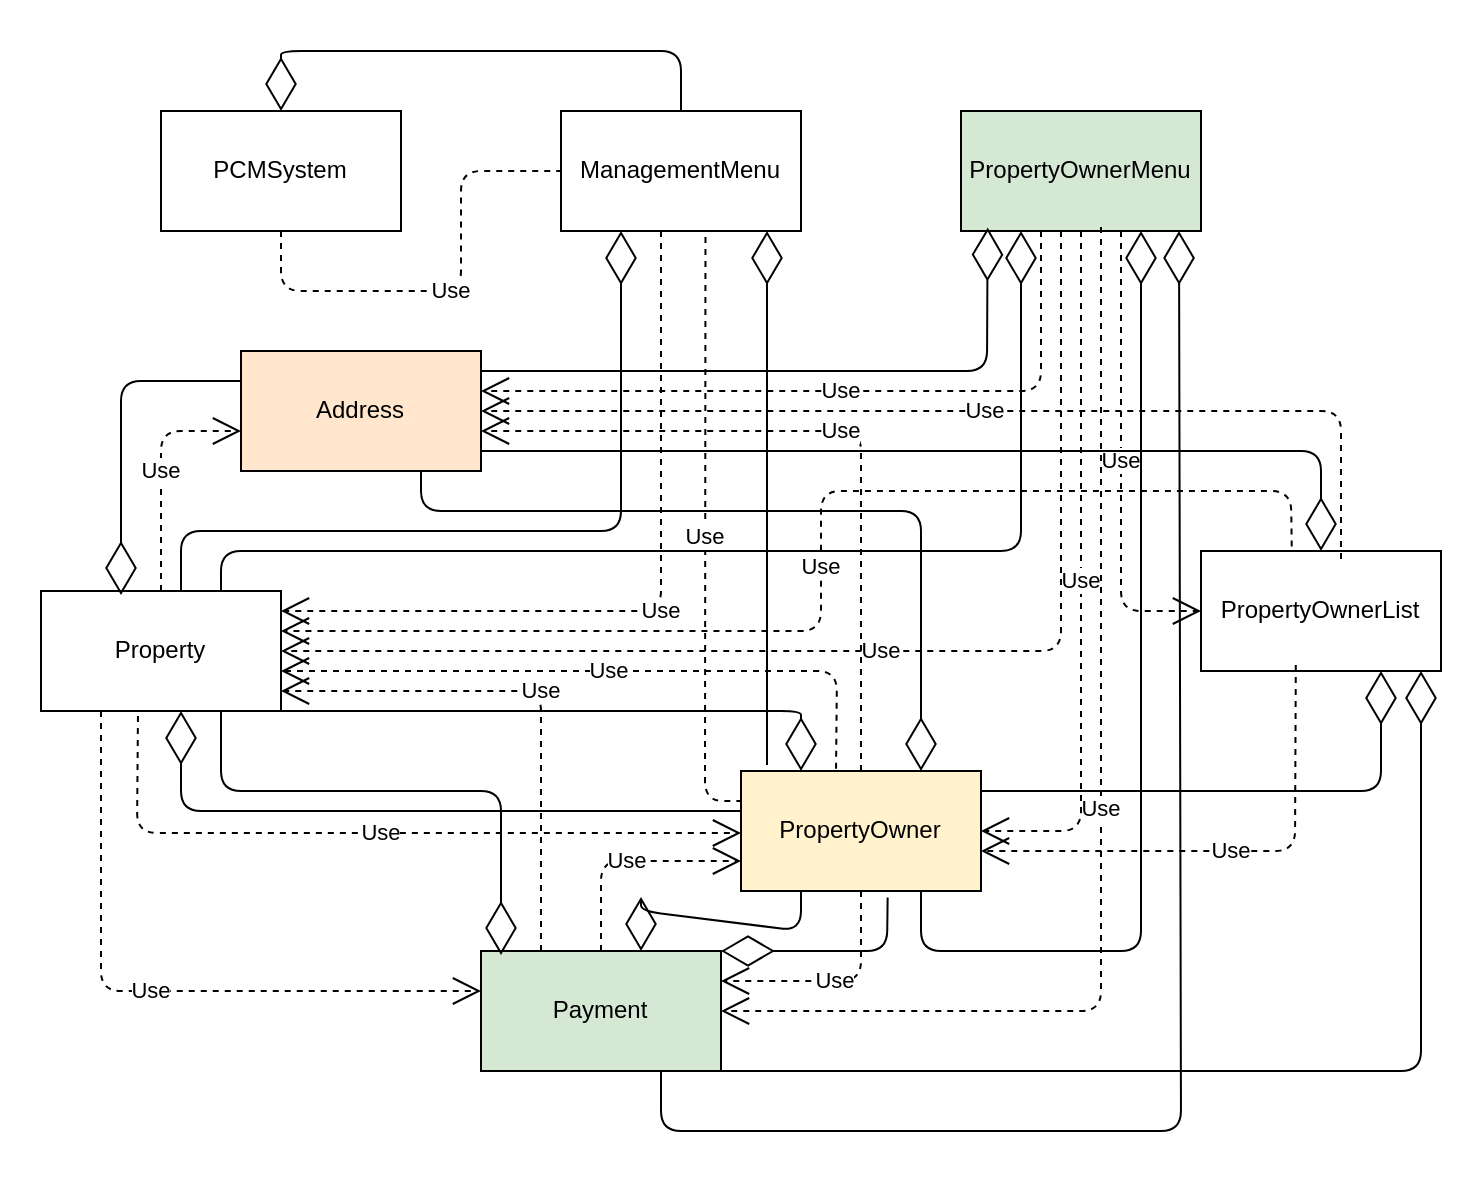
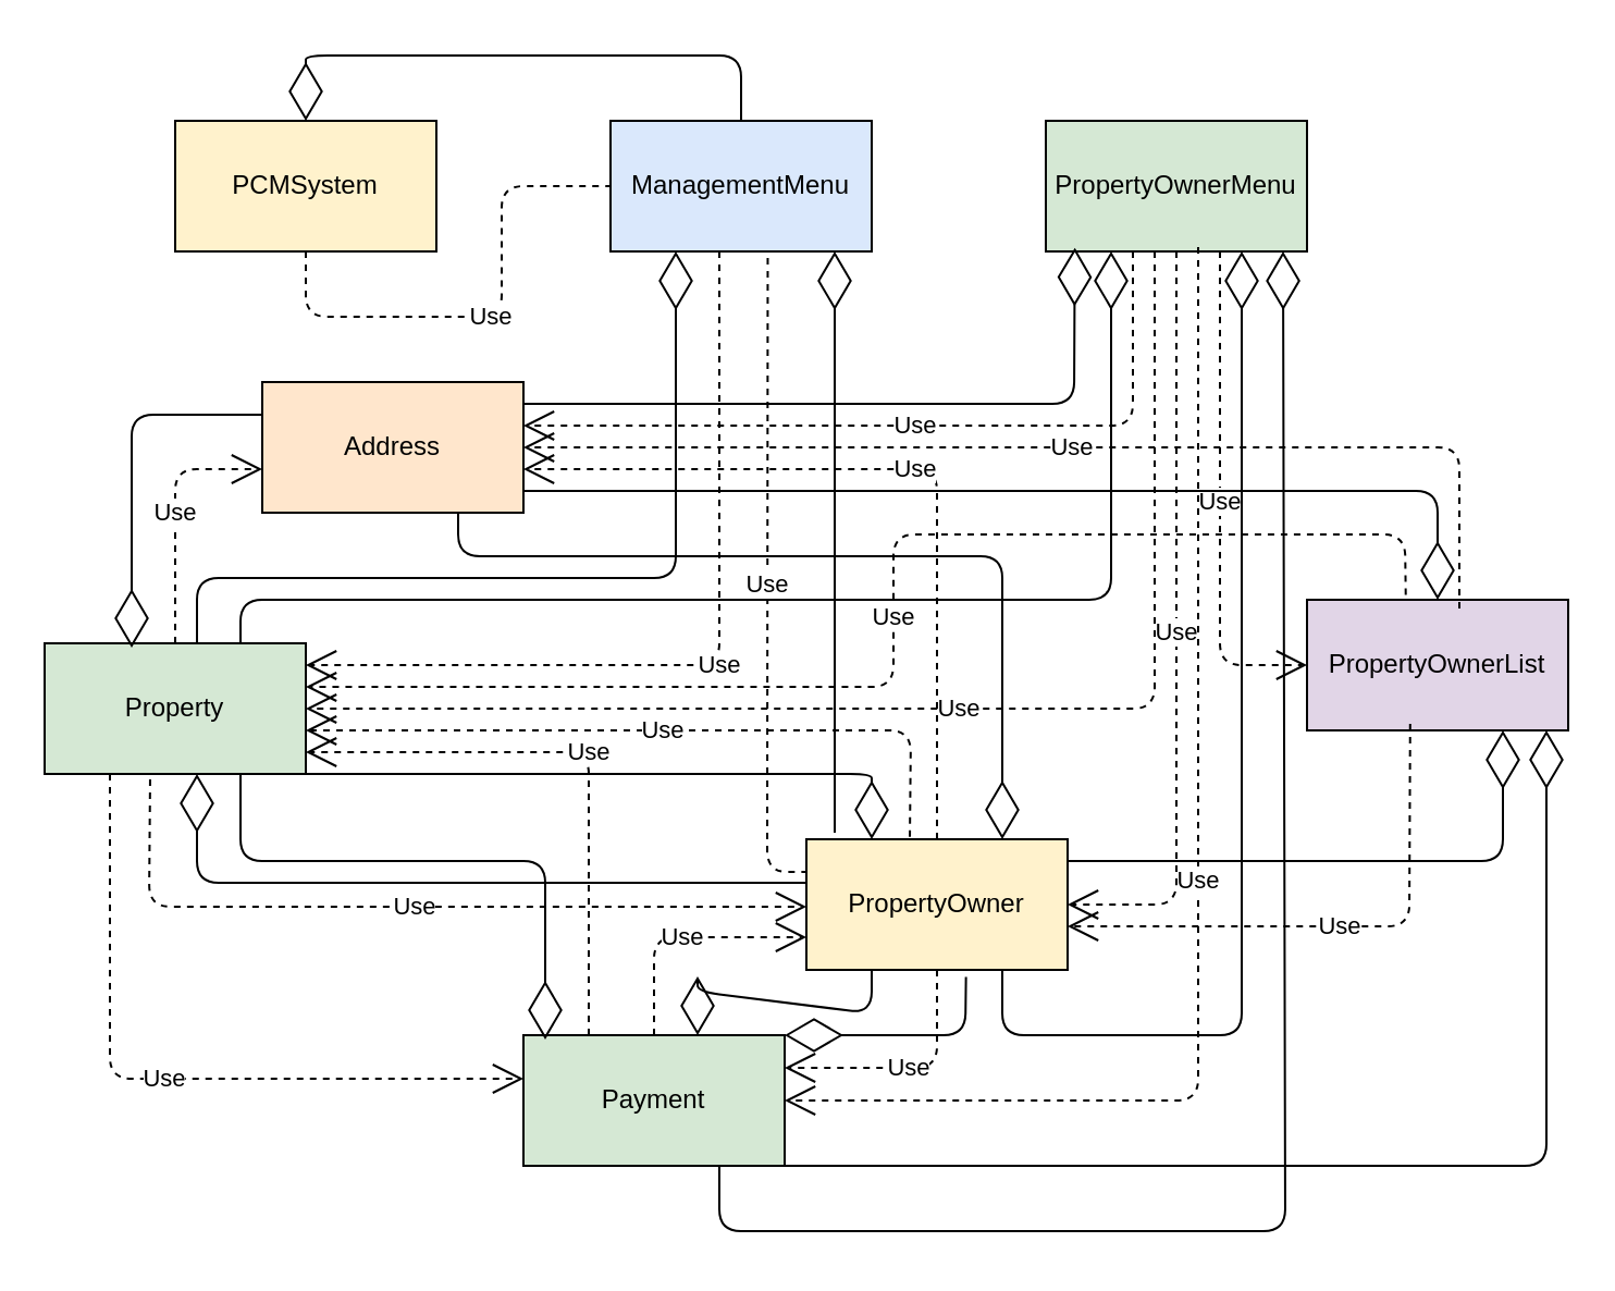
  <mxCell id="0" />
  <mxCell id="1" parent="0" />
  <mxCell id="2" value="Address" style="rounded=0;whiteSpace=wrap;html=1;fillColor=#ffe6cc;" parent="1" vertex="1"><mxGeometry x="120" y="170" width="120" height="60" as="geometry" /></mxCell>
  <mxCell id="3" value="Payment" style="rounded=0;whiteSpace=wrap;html=1;fillColor=#d5e8d4;" parent="1" vertex="1"><mxGeometry x="240" y="470" width="120" height="60" as="geometry" /></mxCell>
  <mxCell id="4" value="PropertyOwner" style="rounded=0;whiteSpace=wrap;html=1;fillColor=#fff2cc;" parent="1" vertex="1"><mxGeometry x="370" y="380" width="120" height="60" as="geometry" /></mxCell>
- <mxCell id="5" value="Property" style="rounded=0;whiteSpace=wrap;html=1;" parent="1" vertex="1"><mxGeometry x="20" y="290" width="120" height="60" as="geometry" /></mxCell>
- <mxCell id="6" value="PropertyOwnerList" style="rounded=0;whiteSpace=wrap;html=1;" parent="1" vertex="1"><mxGeometry x="600" y="270" width="120" height="60" as="geometry" /></mxCell>
- <mxCell id="7" value="PCMSystem" style="rounded=0;whiteSpace=wrap;html=1;" parent="1" vertex="1"><mxGeometry x="80" y="50" width="120" height="60" as="geometry" /></mxCell>
- <mxCell id="8" value="ManagementMenu" style="rounded=0;whiteSpace=wrap;html=1;" parent="1" vertex="1"><mxGeometry x="280" y="50" width="120" height="60" as="geometry" /></mxCell>
+ <mxCell id="5" value="Property" style="rounded=0;whiteSpace=wrap;html=1;fillColor=#d5e8d4;" parent="1" vertex="1"><mxGeometry x="20" y="290" width="120" height="60" as="geometry" /></mxCell>
+ <mxCell id="6" value="PropertyOwnerList" style="rounded=0;whiteSpace=wrap;html=1;fillColor=#e1d5e7;" parent="1" vertex="1"><mxGeometry x="600" y="270" width="120" height="60" as="geometry" /></mxCell>
+ <mxCell id="7" value="PCMSystem" style="rounded=0;whiteSpace=wrap;html=1;fillColor=#fff2cc;" parent="1" vertex="1"><mxGeometry x="80" y="50" width="120" height="60" as="geometry" /></mxCell>
+ <mxCell id="8" value="ManagementMenu" style="rounded=0;whiteSpace=wrap;html=1;fillColor=#dae8fc;" parent="1" vertex="1"><mxGeometry x="280" y="50" width="120" height="60" as="geometry" /></mxCell>
  <mxCell id="9" value="PropertyOwnerMenu" style="rounded=0;whiteSpace=wrap;html=1;fillColor=#d5e8d4;" parent="1" vertex="1"><mxGeometry x="480" y="50" width="120" height="60" as="geometry" /></mxCell>
  <mxCell id="10" value="Use" style="endArrow=none;endSize=12;dashed=1;html=1;exitX=0.5;exitY=1;exitDx=0;exitDy=0;entryX=0;entryY=0.5;entryDx=0;entryDy=0;" edge="1" parent="1" source="7" target="8"><mxGeometry width="160" relative="1" as="geometry"><mxPoint x="230" y="260" as="sourcePoint" /><mxPoint x="390" y="260" as="targetPoint" /><Array as="points"><mxPoint x="140" y="140" /><mxPoint x="230" y="140" /><mxPoint x="230" y="80" /></Array></mxGeometry></mxCell>
  <mxCell id="11" value="Use" style="endArrow=open;endSize=12;dashed=1;html=1;" edge="1" parent="1"><mxGeometry width="160" relative="1" as="geometry"><mxPoint x="330" y="110" as="sourcePoint" /><mxPoint x="140" y="300" as="targetPoint" /><Array as="points"><mxPoint x="330" y="300" /></Array></mxGeometry></mxCell>
  <mxCell id="12" value="Use" style="endArrow=none;endSize=12;dashed=1;html=1;entryX=0;entryY=0.25;entryDx=0;entryDy=0;exitX=0.602;exitY=1.05;exitDx=0;exitDy=0;exitPerimeter=0;" edge="1" parent="1" source="8" target="4"><mxGeometry width="160" relative="1" as="geometry"><mxPoint x="100" y="470" as="sourcePoint" /><mxPoint x="-30" y="665" as="targetPoint" /><Array as="points"><mxPoint x="352" y="395" /></Array></mxGeometry></mxCell>
  <mxCell id="13" value="Use" style="endArrow=open;endSize=12;dashed=1;html=1;exitX=0.5;exitY=0;exitDx=0;exitDy=0;" edge="1" parent="1" source="5"><mxGeometry width="160" relative="1" as="geometry"><mxPoint x="80" y="280" as="sourcePoint" /><mxPoint x="120" y="210" as="targetPoint" /><Array as="points"><mxPoint x="80" y="210" /></Array></mxGeometry></mxCell>
  <mxCell id="14" value="Use" style="endArrow=open;endSize=12;dashed=1;html=1;" edge="1" parent="1"><mxGeometry width="160" relative="1" as="geometry"><mxPoint x="520" y="110" as="sourcePoint" /><mxPoint x="240" y="190" as="targetPoint" /><Array as="points"><mxPoint x="520" y="190" /></Array></mxGeometry></mxCell>
  <mxCell id="15" value="Use" style="endArrow=open;endSize=12;dashed=1;html=1;entryX=1;entryY=0.5;entryDx=0;entryDy=0;" edge="1" parent="1" target="2"><mxGeometry width="160" relative="1" as="geometry"><mxPoint x="670" y="274" as="sourcePoint" /><mxPoint x="-140" y="565" as="targetPoint" /><Array as="points"><mxPoint x="670" y="200" /></Array></mxGeometry></mxCell>
  <mxCell id="16" value="Use" style="endArrow=open;endSize=12;dashed=1;html=1;exitX=0.5;exitY=0;exitDx=0;exitDy=0;" edge="1" parent="1" source="4"><mxGeometry width="160" relative="1" as="geometry"><mxPoint x="290" y="570" as="sourcePoint" /><mxPoint x="240" y="210" as="targetPoint" /><Array as="points"><mxPoint x="430" y="210" /></Array></mxGeometry></mxCell>
  <mxCell id="17" value="Use" style="endArrow=open;endSize=12;dashed=1;html=1;exitX=0.25;exitY=1;exitDx=0;exitDy=0;" edge="1" parent="1" source="5"><mxGeometry width="160" relative="1" as="geometry"><mxPoint x="80" y="353" as="sourcePoint" /><mxPoint x="240" y="490" as="targetPoint" /><Array as="points"><mxPoint x="50" y="490" /></Array></mxGeometry></mxCell>
  <mxCell id="18" value="Use" style="endArrow=open;endSize=12;dashed=1;html=1;exitX=0.404;exitY=1.042;exitDx=0;exitDy=0;exitPerimeter=0;" edge="1" parent="1" source="5"><mxGeometry width="160" relative="1" as="geometry"><mxPoint x="110" y="350" as="sourcePoint" /><mxPoint x="370" y="411" as="targetPoint" /><Array as="points"><mxPoint x="68" y="411" /></Array></mxGeometry></mxCell>
  <mxCell id="19" value="Use" style="endArrow=open;endSize=12;dashed=1;html=1;exitX=0.25;exitY=0;exitDx=0;exitDy=0;" edge="1" parent="1" source="3"><mxGeometry width="160" relative="1" as="geometry"><mxPoint x="180" y="580" as="sourcePoint" /><mxPoint x="140" y="340" as="targetPoint" /><Array as="points"><mxPoint x="270" y="340" /></Array></mxGeometry></mxCell>
  <mxCell id="20" value="Use" style="endArrow=open;endSize=12;dashed=1;html=1;entryX=1;entryY=0.25;entryDx=0;entryDy=0;exitX=0.5;exitY=1;exitDx=0;exitDy=0;" edge="1" parent="1" source="4" target="3"><mxGeometry width="160" relative="1" as="geometry"><mxPoint x="520" y="670" as="sourcePoint" /><mxPoint x="250" y="745" as="targetPoint" /><Array as="points"><mxPoint x="430" y="485" /></Array></mxGeometry></mxCell>
  <mxCell id="21" value="Use" style="endArrow=open;endSize=12;dashed=1;html=1;entryX=0;entryY=0.5;entryDx=0;entryDy=0;" edge="1" parent="1" target="6"><mxGeometry width="160" relative="1" as="geometry"><mxPoint x="560" y="110" as="sourcePoint" /><mxPoint x="370" y="545" as="targetPoint" /><Array as="points"><mxPoint x="560" y="300" /></Array></mxGeometry></mxCell>
  <mxCell id="22" value="Use" style="endArrow=open;endSize=12;dashed=1;html=1;entryX=0;entryY=0.75;entryDx=0;entryDy=0;" edge="1" parent="1" source="3" target="4"><mxGeometry width="160" relative="1" as="geometry"><mxPoint x="430" y="570" as="sourcePoint" /><mxPoint x="340" y="440" as="targetPoint" /><Array as="points"><mxPoint x="300" y="425" /></Array></mxGeometry></mxCell>
  <mxCell id="23" value="Use" style="endArrow=open;endSize=12;dashed=1;html=1;exitX=0.5;exitY=1;exitDx=0;exitDy=0;" edge="1" parent="1" source="9"><mxGeometry width="160" relative="1" as="geometry"><mxPoint x="510" y="680" as="sourcePoint" /><mxPoint x="490" y="410" as="targetPoint" /><Array as="points"><mxPoint x="540" y="410" /></Array></mxGeometry></mxCell>
  <mxCell id="24" value="Use" style="endArrow=open;endSize=12;dashed=1;html=1;exitX=0.395;exitY=0.95;exitDx=0;exitDy=0;exitPerimeter=0;" edge="1" parent="1" source="6"><mxGeometry width="160" relative="1" as="geometry"><mxPoint x="590" y="640" as="sourcePoint" /><mxPoint x="490" y="420" as="targetPoint" /><Array as="points"><mxPoint x="647" y="420" /></Array></mxGeometry></mxCell>
  <mxCell id="25" value="Use" style="endArrow=open;endSize=12;dashed=1;html=1;exitX=0.396;exitY=-0.018;exitDx=0;exitDy=0;exitPerimeter=0;" edge="1" parent="1" source="4"><mxGeometry width="160" relative="1" as="geometry"><mxPoint x="430" y="660" as="sourcePoint" /><mxPoint x="140" y="330" as="targetPoint" /><Array as="points"><mxPoint x="418" y="330" /></Array></mxGeometry></mxCell>
  <mxCell id="26" value="Use" style="endArrow=open;endSize=12;dashed=1;html=1;entryX=1;entryY=0.5;entryDx=0;entryDy=0;" edge="1" parent="1" target="5"><mxGeometry width="160" relative="1" as="geometry"><mxPoint x="530" y="110" as="sourcePoint" /><mxPoint x="180" y="320" as="targetPoint" /><Array as="points"><mxPoint x="530" y="320" /></Array></mxGeometry></mxCell>
  <mxCell id="27" value="Use" style="endArrow=open;endSize=12;dashed=1;html=1;" edge="1" parent="1"><mxGeometry width="160" relative="1" as="geometry"><mxPoint x="550" y="108" as="sourcePoint" /><mxPoint x="360" y="500" as="targetPoint" /><Array as="points"><mxPoint x="550" y="500" /></Array></mxGeometry></mxCell>
  <mxCell id="28" value="Use" style="endArrow=open;endSize=12;dashed=1;html=1;exitX=0.378;exitY=-0.037;exitDx=0;exitDy=0;exitPerimeter=0;" edge="1" parent="1" source="6"><mxGeometry width="160" relative="1" as="geometry"><mxPoint x="660" y="250" as="sourcePoint" /><mxPoint x="140" y="310" as="targetPoint" /><Array as="points"><mxPoint x="645" y="240" /><mxPoint x="410" y="240" /><mxPoint x="410" y="310" /></Array></mxGeometry></mxCell>
  <mxCell id="29" value="" style="endArrow=diamondThin;endFill=0;endSize=24;html=1;exitX=0;exitY=0.25;exitDx=0;exitDy=0;" edge="1" parent="1" source="2"><mxGeometry width="160" relative="1" as="geometry"><mxPoint x="60" y="190" as="sourcePoint" /><mxPoint x="60" y="292" as="targetPoint" /><Array as="points"><mxPoint x="60" y="185" /></Array></mxGeometry></mxCell>
  <mxCell id="30" value="" style="endArrow=diamondThin;endFill=0;endSize=24;html=1;" edge="1" parent="1"><mxGeometry width="160" relative="1" as="geometry"><mxPoint x="370" y="400" as="sourcePoint" /><mxPoint x="90" y="350" as="targetPoint" /><Array as="points"><mxPoint x="90" y="400" /></Array></mxGeometry></mxCell>
  <mxCell id="31" value="" style="endArrow=diamondThin;endFill=0;endSize=24;html=1;exitX=0.5;exitY=0;exitDx=0;exitDy=0;" edge="1" parent="1" source="8"><mxGeometry width="160" relative="1" as="geometry"><mxPoint x="180" y="580" as="sourcePoint" /><mxPoint x="140" y="50" as="targetPoint" /><Array as="points"><mxPoint x="340" y="20" /><mxPoint x="140" y="20" /></Array></mxGeometry></mxCell>
  <mxCell id="32" value="" style="endArrow=diamondThin;endFill=0;endSize=24;html=1;entryX=0.25;entryY=1;entryDx=0;entryDy=0;" edge="1" parent="1" target="8"><mxGeometry width="160" relative="1" as="geometry"><mxPoint x="90" y="290" as="sourcePoint" /><mxPoint x="300" y="260" as="targetPoint" /><Array as="points"><mxPoint x="90" y="260" /><mxPoint x="310" y="260" /></Array></mxGeometry></mxCell>
  <mxCell id="33" value="" style="endArrow=diamondThin;endFill=0;endSize=24;html=1;exitX=0.75;exitY=1;exitDx=0;exitDy=0;" edge="1" parent="1" source="3"><mxGeometry width="160" relative="1" as="geometry"><mxPoint x="310" y="580" as="sourcePoint" /><mxPoint x="589" y="110" as="targetPoint" /><Array as="points"><mxPoint x="330" y="560" /><mxPoint x="590" y="560" /></Array></mxGeometry></mxCell>
  <mxCell id="34" value="" style="endArrow=diamondThin;endFill=0;endSize=24;html=1;exitX=0.75;exitY=1;exitDx=0;exitDy=0;" edge="1" parent="1" source="4"><mxGeometry width="160" relative="1" as="geometry"><mxPoint x="420" y="680" as="sourcePoint" /><mxPoint x="570" y="110" as="targetPoint" /><Array as="points"><mxPoint x="460" y="470" /><mxPoint x="570" y="470" /></Array></mxGeometry></mxCell>
  <mxCell id="35" value="" style="endArrow=diamondThin;endFill=0;endSize=24;html=1;exitX=0.111;exitY=0.972;exitDx=0;exitDy=0;exitPerimeter=0;entryX=0.111;entryY=0.972;entryDx=0;entryDy=0;entryPerimeter=0;" edge="1" parent="1" target="9"><mxGeometry width="160" relative="1" as="geometry"><mxPoint x="240" y="180" as="sourcePoint" /><mxPoint x="210" y="620" as="targetPoint" /><Array as="points"><mxPoint x="493" y="180" /></Array></mxGeometry></mxCell>
  <mxCell id="36" value="" style="endArrow=diamondThin;endFill=0;endSize=24;html=1;exitX=0.75;exitY=0;exitDx=0;exitDy=0;" edge="1" parent="1" source="5"><mxGeometry width="160" relative="1" as="geometry"><mxPoint x="110" y="270" as="sourcePoint" /><mxPoint x="510" y="110" as="targetPoint" /><Array as="points"><mxPoint x="110" y="270" /><mxPoint x="510" y="270" /></Array></mxGeometry></mxCell>
  <mxCell id="37" value="" style="endArrow=diamondThin;endFill=0;endSize=24;html=1;" edge="1" parent="1"><mxGeometry width="160" relative="1" as="geometry"><mxPoint x="383" y="377" as="sourcePoint" /><mxPoint x="383" y="110" as="targetPoint" /><Array as="points" /></mxGeometry></mxCell>
  <mxCell id="38" value="" style="endArrow=diamondThin;endFill=0;endSize=24;html=1;exitX=0.25;exitY=1;exitDx=0;exitDy=0;entryX=0.25;entryY=1;entryDx=0;entryDy=0;" edge="1" parent="1" source="4"><mxGeometry width="160" relative="1" as="geometry"><mxPoint x="410" y="450" as="sourcePoint" /><mxPoint x="320" y="470" as="targetPoint" /><Array as="points"><mxPoint x="400" y="460" /><mxPoint x="320" y="450" /></Array></mxGeometry></mxCell>
  <mxCell id="39" value="" style="endArrow=diamondThin;endFill=0;endSize=24;html=1;exitX=0.75;exitY=1;exitDx=0;exitDy=0;" edge="1" parent="1" source="5"><mxGeometry width="160" relative="1" as="geometry"><mxPoint x="130" y="350" as="sourcePoint" /><mxPoint x="250" y="472" as="targetPoint" /><Array as="points"><mxPoint x="110" y="390" /><mxPoint x="250" y="390" /></Array></mxGeometry></mxCell>
  <mxCell id="40" value="" style="endArrow=diamondThin;endFill=0;endSize=24;html=1;entryX=0.5;entryY=0;entryDx=0;entryDy=0;" edge="1" parent="1" target="6"><mxGeometry width="160" relative="1" as="geometry"><mxPoint x="240" y="220" as="sourcePoint" /><mxPoint x="730" y="390" as="targetPoint" /><Array as="points"><mxPoint x="660" y="220" /></Array></mxGeometry></mxCell>
  <mxCell id="41" value="" style="endArrow=diamondThin;endFill=0;endSize=24;html=1;exitX=0.75;exitY=1;exitDx=0;exitDy=0;entryX=0.75;entryY=1;entryDx=0;entryDy=0;" edge="1" parent="1" target="6"><mxGeometry width="160" relative="1" as="geometry"><mxPoint x="490" y="390" as="sourcePoint" /><mxPoint x="770" y="450" as="targetPoint" /><Array as="points"><mxPoint x="690" y="390" /></Array></mxGeometry></mxCell>
  <mxCell id="42" value="" style="endArrow=diamondThin;endFill=0;endSize=24;html=1;entryX=0.75;entryY=1;entryDx=0;entryDy=0;exitX=0.75;exitY=1;exitDx=0;exitDy=0;" edge="1" parent="1" source="2"><mxGeometry width="160" relative="1" as="geometry"><mxPoint x="580" y="185" as="sourcePoint" /><mxPoint x="460" y="380" as="targetPoint" /><Array as="points"><mxPoint x="210" y="250" /><mxPoint x="460" y="250" /></Array></mxGeometry></mxCell>
  <mxCell id="43" value="" style="endArrow=diamondThin;endFill=0;endSize=24;html=1;exitX=0.25;exitY=0;exitDx=0;exitDy=0;entryX=0.25;entryY=0;entryDx=0;entryDy=0;" edge="1" parent="1" target="4"><mxGeometry width="160" relative="1" as="geometry"><mxPoint x="140" y="350" as="sourcePoint" /><mxPoint x="720" y="480" as="targetPoint" /><Array as="points"><mxPoint x="400" y="350" /></Array></mxGeometry></mxCell>
  <mxCell id="44" value="" style="endArrow=diamondThin;endFill=0;endSize=24;html=1;exitX=0.611;exitY=1.055;exitDx=0;exitDy=0;entryX=1;entryY=0;entryDx=0;entryDy=0;exitPerimeter=0;" edge="1" parent="1" source="4" target="3"><mxGeometry width="160" relative="1" as="geometry"><mxPoint x="770" y="530" as="sourcePoint" /><mxPoint x="580" y="365" as="targetPoint" /><Array as="points"><mxPoint x="443" y="470" /></Array></mxGeometry></mxCell>
  <mxCell id="45" value="" style="endArrow=diamondThin;endFill=0;endSize=24;html=1;exitX=1;exitY=1;exitDx=0;exitDy=0;" edge="1" parent="1" source="3"><mxGeometry width="160" relative="1" as="geometry"><mxPoint x="810" y="450" as="sourcePoint" /><mxPoint x="710" y="330" as="targetPoint" /><Array as="points"><mxPoint x="710" y="530" /></Array></mxGeometry></mxCell>
